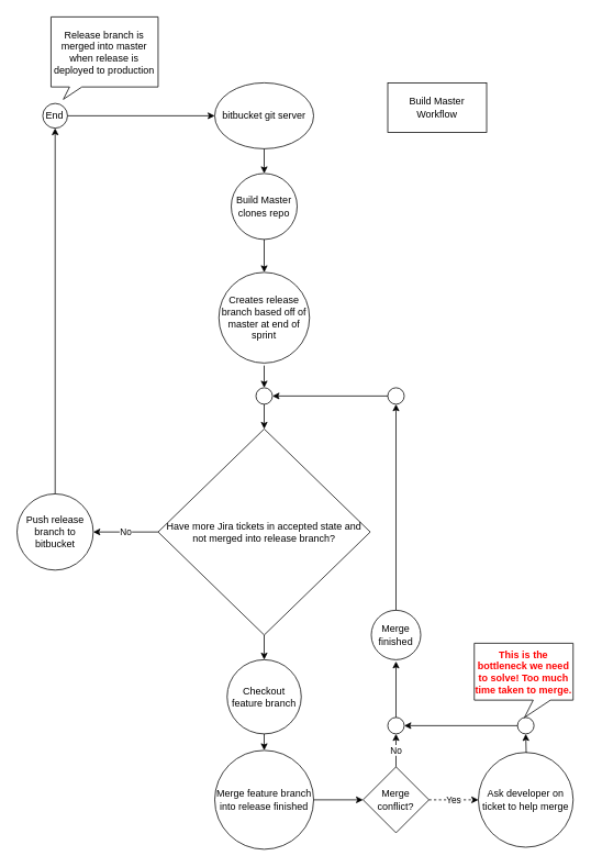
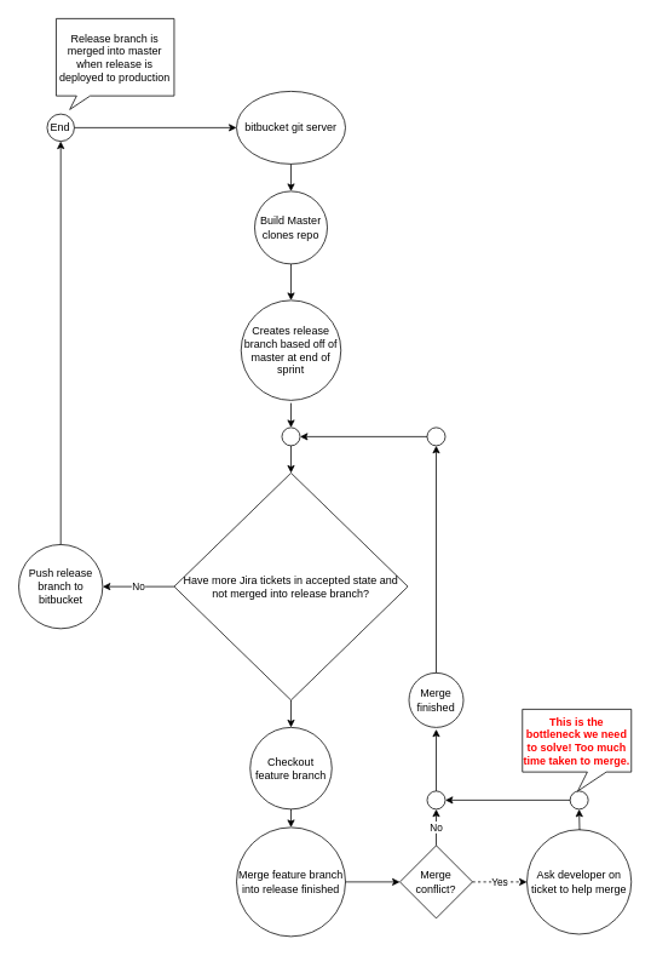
  <mxCell id="0" />
  <mxCell id="1" parent="0" />
  <mxCell id="2" value="&lt;font style=&quot;vertical-align: inherit&quot;&gt;&lt;font style=&quot;vertical-align: inherit&quot;&gt;bitbucket git server&lt;/font&gt;&lt;/font&gt;" style="ellipse;whiteSpace=wrap;html=1;" parent="1" vertex="1"><mxGeometry x="260" y="100" width="120" height="80" as="geometry" /></mxCell>
- <mxCell id="3" value="&lt;font style=&quot;vertical-align: inherit&quot;&gt;&lt;font style=&quot;vertical-align: inherit&quot;&gt;Build Master Workflow&lt;/font&gt;&lt;/font&gt;" style="rounded=0;whiteSpace=wrap;html=1;" parent="1" vertex="1"><mxGeometry x="470" y="100" width="120" height="60" as="geometry" /></mxCell>
  <mxCell id="4" value="&lt;font style=&quot;vertical-align: inherit&quot;&gt;&lt;font style=&quot;vertical-align: inherit&quot;&gt;Build Master clones repo&lt;/font&gt;&lt;/font&gt;" style="ellipse;whiteSpace=wrap;html=1;aspect=fixed;" parent="1" vertex="1"><mxGeometry x="280" y="210" width="80" height="80" as="geometry" /></mxCell>
  <mxCell id="5" value="" style="endArrow=classic;html=1;exitX=0.5;exitY=1;exitDx=0;exitDy=0;entryX=0.5;entryY=0;entryDx=0;entryDy=0;" parent="1" source="2" target="4" edge="1"><mxGeometry width="50" height="50" relative="1" as="geometry"><mxPoint x="200" y="310" as="sourcePoint" /><mxPoint x="250" y="260" as="targetPoint" /></mxGeometry></mxCell>
  <mxCell id="6" value="Have more Jira tickets in accepted state and not merged into release branch?" style="rhombus;whiteSpace=wrap;html=1;" parent="1" vertex="1"><mxGeometry x="191.25" y="520" width="257.5" height="250" as="geometry" /></mxCell>
  <mxCell id="7" value="Creates release branch based off of master at end of sprint" style="ellipse;whiteSpace=wrap;html=1;aspect=fixed;" parent="1" vertex="1"><mxGeometry x="265" y="330" width="110" height="110" as="geometry" /></mxCell>
  <mxCell id="8" value="Push release branch to bitbucket" style="ellipse;whiteSpace=wrap;html=1;aspect=fixed;" parent="1" vertex="1"><mxGeometry x="20" y="598.75" width="92.5" height="92.5" as="geometry" /></mxCell>
  <mxCell id="9" value="No" style="endArrow=classic;html=1;entryX=1;entryY=0.5;entryDx=0;entryDy=0;exitX=0;exitY=0.5;exitDx=0;exitDy=0;" parent="1" source="6" target="8" edge="1"><mxGeometry width="50" height="50" relative="1" as="geometry"><mxPoint x="220" y="580" as="sourcePoint" /><mxPoint x="220" y="500" as="targetPoint" /></mxGeometry></mxCell>
  <mxCell id="10" value="End" style="ellipse;whiteSpace=wrap;html=1;aspect=fixed;" parent="1" vertex="1"><mxGeometry x="51.25" y="125" width="30" height="30" as="geometry" /></mxCell>
  <mxCell id="11" value="" style="endArrow=classic;html=1;entryX=0.5;entryY=1;entryDx=0;entryDy=0;exitX=0.5;exitY=0;exitDx=0;exitDy=0;" parent="1" source="8" target="10" edge="1"><mxGeometry width="50" height="50" relative="1" as="geometry"><mxPoint x="80" y="570" as="sourcePoint" /><mxPoint x="130" y="490" as="targetPoint" /></mxGeometry></mxCell>
  <mxCell id="12" value="" style="endArrow=classic;html=1;exitX=1;exitY=0.5;exitDx=0;exitDy=0;entryX=0;entryY=0.5;entryDx=0;entryDy=0;" parent="1" source="10" target="2" edge="1"><mxGeometry width="50" height="50" relative="1" as="geometry"><mxPoint x="170" y="210" as="sourcePoint" /><mxPoint x="220" y="160" as="targetPoint" /></mxGeometry></mxCell>
  <mxCell id="13" value="Checkout feature branch" style="ellipse;whiteSpace=wrap;html=1;aspect=fixed;" parent="1" vertex="1"><mxGeometry x="275" y="800" width="90" height="90" as="geometry" /></mxCell>
  <mxCell id="14" value="Merge feature branch into release finished" style="ellipse;whiteSpace=wrap;html=1;aspect=fixed;" parent="1" vertex="1"><mxGeometry x="260" y="910" width="120" height="120" as="geometry" /></mxCell>
  <mxCell id="15" value="Merge conflict?" style="rhombus;whiteSpace=wrap;html=1;" parent="1" vertex="1"><mxGeometry x="440" y="930" width="80" height="80" as="geometry" /></mxCell>
  <mxCell id="16" value="Ask developer on ticket to help merge" style="ellipse;whiteSpace=wrap;html=1;aspect=fixed;" parent="1" vertex="1"><mxGeometry x="580" y="912.5" width="115" height="115" as="geometry" /></mxCell>
  <mxCell id="17" value="Merge finished" style="ellipse;whiteSpace=wrap;html=1;aspect=fixed;" parent="1" vertex="1"><mxGeometry x="450" y="740" width="60" height="60" as="geometry" /></mxCell>
  <mxCell id="18" value="" style="ellipse;whiteSpace=wrap;html=1;aspect=fixed;" parent="1" vertex="1"><mxGeometry x="470" y="870" width="20" height="20" as="geometry" /></mxCell>
  <mxCell id="19" value="" style="ellipse;whiteSpace=wrap;html=1;aspect=fixed;" parent="1" vertex="1"><mxGeometry x="310" y="470" width="20" height="20" as="geometry" /></mxCell>
  <mxCell id="20" value="" style="ellipse;whiteSpace=wrap;html=1;aspect=fixed;" parent="1" vertex="1"><mxGeometry x="470" y="470" width="20" height="20" as="geometry" /></mxCell>
  <mxCell id="21" value="" style="endArrow=classic;html=1;exitX=0.5;exitY=1;exitDx=0;exitDy=0;entryX=0.5;entryY=0;entryDx=0;entryDy=0;" parent="1" source="4" target="7" edge="1"><mxGeometry width="50" height="50" relative="1" as="geometry"><mxPoint x="480" y="370" as="sourcePoint" /><mxPoint x="530" y="320" as="targetPoint" /></mxGeometry></mxCell>
  <mxCell id="22" value="" style="endArrow=classic;html=1;entryX=0.5;entryY=0;entryDx=0;entryDy=0;" parent="1" target="19" edge="1"><mxGeometry width="50" height="50" relative="1" as="geometry"><mxPoint x="320" y="443" as="sourcePoint" /><mxPoint x="480" y="470" as="targetPoint" /></mxGeometry></mxCell>
  <mxCell id="23" value="" style="endArrow=classic;html=1;exitX=0.5;exitY=1;exitDx=0;exitDy=0;entryX=0.5;entryY=0;entryDx=0;entryDy=0;" parent="1" source="19" target="6" edge="1"><mxGeometry width="50" height="50" relative="1" as="geometry"><mxPoint x="410" y="560" as="sourcePoint" /><mxPoint x="460" y="510" as="targetPoint" /></mxGeometry></mxCell>
  <mxCell id="24" value="" style="endArrow=classic;html=1;exitX=0.5;exitY=1;exitDx=0;exitDy=0;entryX=0.5;entryY=0;entryDx=0;entryDy=0;" parent="1" source="6" target="13" edge="1"><mxGeometry width="50" height="50" relative="1" as="geometry"><mxPoint x="400" y="820" as="sourcePoint" /><mxPoint x="450" y="770" as="targetPoint" /></mxGeometry></mxCell>
  <mxCell id="25" value="" style="endArrow=classic;html=1;exitX=0.5;exitY=1;exitDx=0;exitDy=0;entryX=0.5;entryY=0;entryDx=0;entryDy=0;" parent="1" source="13" target="14" edge="1"><mxGeometry width="50" height="50" relative="1" as="geometry"><mxPoint x="390" y="940" as="sourcePoint" /><mxPoint x="440" y="890" as="targetPoint" /></mxGeometry></mxCell>
  <mxCell id="26" value="" style="endArrow=classic;html=1;exitX=1;exitY=0.5;exitDx=0;exitDy=0;" parent="1" source="14" edge="1"><mxGeometry width="50" height="50" relative="1" as="geometry"><mxPoint x="380" y="1000" as="sourcePoint" /><mxPoint x="440" y="970" as="targetPoint" /></mxGeometry></mxCell>
  <mxCell id="27" value="Yes" style="endArrow=classic;html=1;exitX=1;exitY=0.5;exitDx=0;exitDy=0;entryX=0;entryY=0.5;entryDx=0;entryDy=0;dashed=1;" parent="1" source="15" target="16" edge="1"><mxGeometry width="50" height="50" relative="1" as="geometry"><mxPoint x="550" y="900" as="sourcePoint" /><mxPoint x="600" y="850" as="targetPoint" /></mxGeometry></mxCell>
  <mxCell id="28" value="" style="ellipse;whiteSpace=wrap;html=1;aspect=fixed;" parent="1" vertex="1"><mxGeometry x="627.5" y="870" width="20" height="20" as="geometry" /></mxCell>
  <mxCell id="29" value="" style="endArrow=classic;html=1;entryX=1;entryY=0.5;entryDx=0;entryDy=0;exitX=0;exitY=0.5;exitDx=0;exitDy=0;" parent="1" source="20" target="19" edge="1"><mxGeometry width="50" height="50" relative="1" as="geometry"><mxPoint x="700" y="480" as="sourcePoint" /><mxPoint x="620" y="470" as="targetPoint" /></mxGeometry></mxCell>
  <mxCell id="30" value="&lt;font color=&quot;#ff0000&quot;&gt;&lt;b&gt;This is the bottleneck we need to solve! Too much time taken to merge.&lt;/b&gt;&lt;/font&gt;" style="whiteSpace=wrap;html=1;shape=mxgraph.basic.rectCallout;dx=82;dy=21;boundedLbl=1;" parent="1" vertex="1"><mxGeometry x="575" y="780" width="120" height="90" as="geometry" /></mxCell>
  <mxCell id="31" value="No" style="endArrow=classic;html=1;exitX=0.5;exitY=0;exitDx=0;exitDy=0;entryX=0.5;entryY=1;entryDx=0;entryDy=0;" parent="1" source="15" target="18" edge="1"><mxGeometry width="50" height="50" relative="1" as="geometry"><mxPoint x="490" y="820" as="sourcePoint" /><mxPoint x="540" y="770" as="targetPoint" /><Array as="points" /></mxGeometry></mxCell>
  <mxCell id="32" value="" style="endArrow=classic;html=1;entryX=0.5;entryY=1;entryDx=0;entryDy=0;" parent="1" target="28" edge="1"><mxGeometry width="50" height="50" relative="1" as="geometry"><mxPoint x="638" y="913" as="sourcePoint" /><mxPoint x="730" y="880" as="targetPoint" /></mxGeometry></mxCell>
  <mxCell id="33" value="" style="endArrow=classic;html=1;entryX=1;entryY=0.5;entryDx=0;entryDy=0;exitX=0;exitY=0.5;exitDx=0;exitDy=0;" parent="1" source="28" target="18" edge="1"><mxGeometry width="50" height="50" relative="1" as="geometry"><mxPoint x="610" y="860" as="sourcePoint" /><mxPoint x="580" y="830" as="targetPoint" /></mxGeometry></mxCell>
  <mxCell id="34" value="" style="endArrow=classic;html=1;exitX=0.5;exitY=0;exitDx=0;exitDy=0;" parent="1" source="18" edge="1"><mxGeometry width="50" height="50" relative="1" as="geometry"><mxPoint x="530" y="860" as="sourcePoint" /><mxPoint x="480" y="802" as="targetPoint" /></mxGeometry></mxCell>
  <mxCell id="35" value="" style="endArrow=classic;html=1;entryX=0.5;entryY=1;entryDx=0;entryDy=0;exitX=0.5;exitY=0;exitDx=0;exitDy=0;" parent="1" source="17" target="20" edge="1"><mxGeometry width="50" height="50" relative="1" as="geometry"><mxPoint x="480" y="730" as="sourcePoint" /><mxPoint x="540" y="600" as="targetPoint" /></mxGeometry></mxCell>
  <mxCell id="36" value="Release branch is merged into master when release is deployed to production" style="whiteSpace=wrap;html=1;shape=mxgraph.basic.rectCallout;dx=30;dy=15;boundedLbl=1;" vertex="1" parent="1"><mxGeometry x="61.25" y="20" width="130" height="100" as="geometry" /></mxCell>
